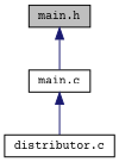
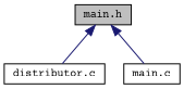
  digraph {
    fontname="Courier Prime"
    node [color=black fillcolor=white fontname="Courier Prime" fontsize=10 shape=record style=filled]
    edge [color=midnightblue dir=back fontname="Courier Prime" fontsize=10 labelfontname=Helvetica labelfontsize=10 style=solid]
    n1 [fillcolor=grey75 fontcolor=black height=0.2 label="main.h" width=0.4]
    n2 [height=0.2 label="distributor.c" width=0.4]
    n3 [height=0.2 label="main.c" width=0.4]
-   n3 -> n2
+   n1 -> n2
    n1 -> n3
  }
